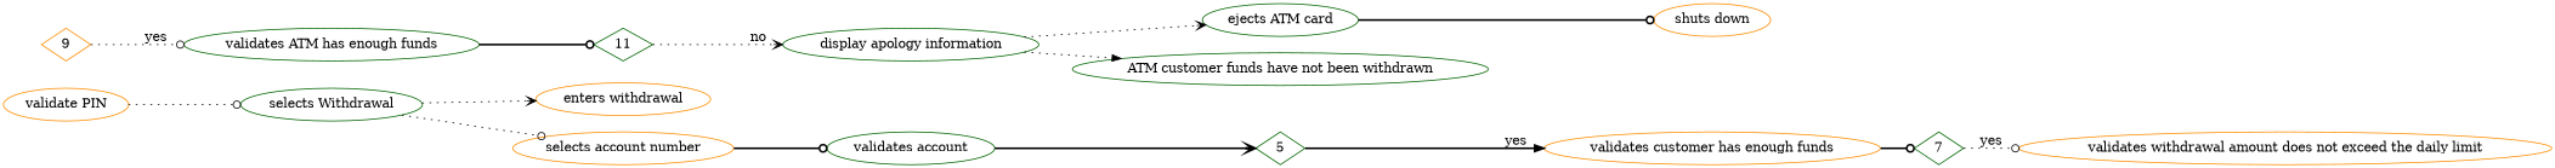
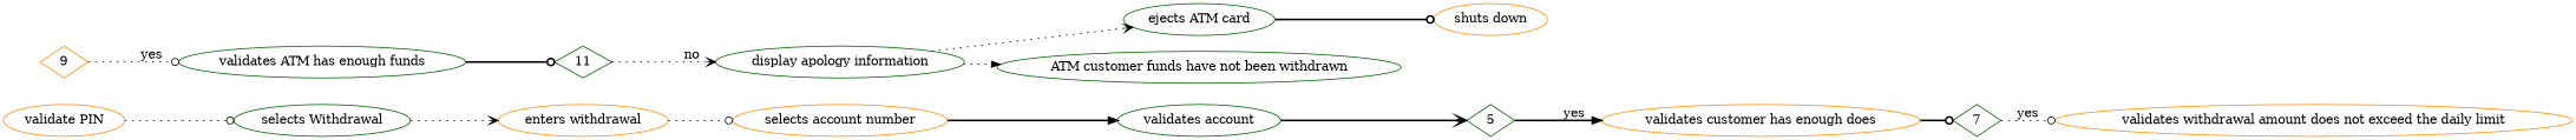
  digraph {
    rankdir=LR
    node [color=darkgreen type=System]
    edge [arrowhead=odot style=dotted type=D]
    n1 [color=darkorange label="validate PIN" type=Pre]
    n2 [label="selects Withdrawal" type=customer]
    n3 [color=darkorange label="enters withdrawal" type=customer]
    n4 [color=darkorange label="selects account number" type=customer]
    n5 [label="validates account"]
    5 [shape=diamond type=C]
-   n7 [color=darkorange label="validates customer has enough funds"]
+   n7 [color=darkorange label="validates customer has enough does"]
    7 [shape=diamond type=C]
    n9 [color=darkorange label="validates withdrawal amount does not exceed the daily limit"]
    9 [color=darkorange shape=diamond type=C]
    n11 [label="validates ATM has enough funds"]
    11 [shape=diamond type=C]
    n13 [label="display apology information"]
    n14 [label="ejects ATM card"]
    n15 [label="ATM customer funds have not been withdrawn" type=Post]
    n16 [color=darkorange label="shuts down"]
    n1 -> n2
    n2 -> n3 [arrowhead=vee]
-   n2 -> n4
-   n4 -> n5 [style=bold]
+   n3 -> n4
+   n4 -> n5 [arrowhead=normal style=bold]
    n5 -> 5 [arrowhead=vee style=bold]
    5 -> n7 [arrowhead=normal label=yes style=bold type=C]
    n7 -> 7 [style=bold]
    7 -> n9 [label=yes type=C]
    9 -> n11 [label=yes type=C]
    n11 -> 11 [style=bold]
    11 -> n13 [arrowhead=vee label=no type=C]
    n13 -> n14 [arrowhead=vee]
    n13 -> n15 [arrowhead=normal]
    n14 -> n16 [style=bold]
  }
